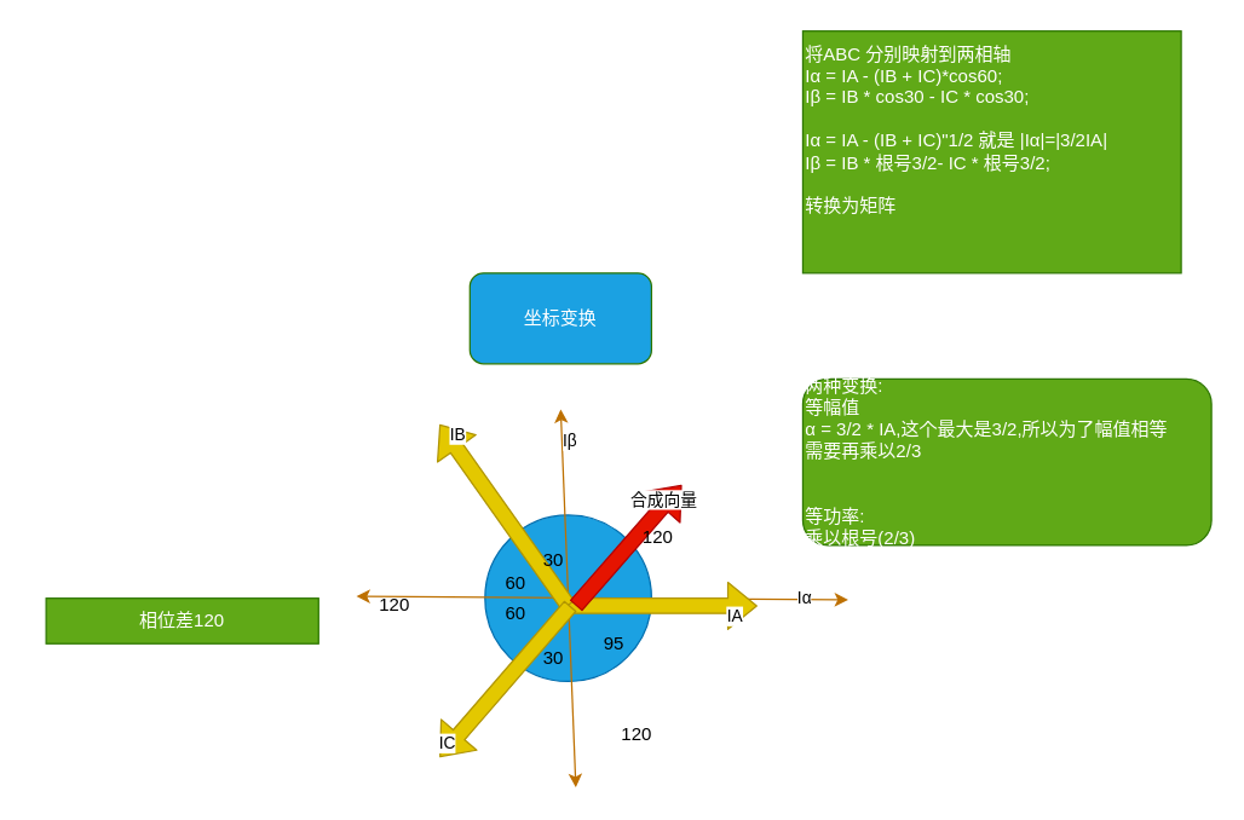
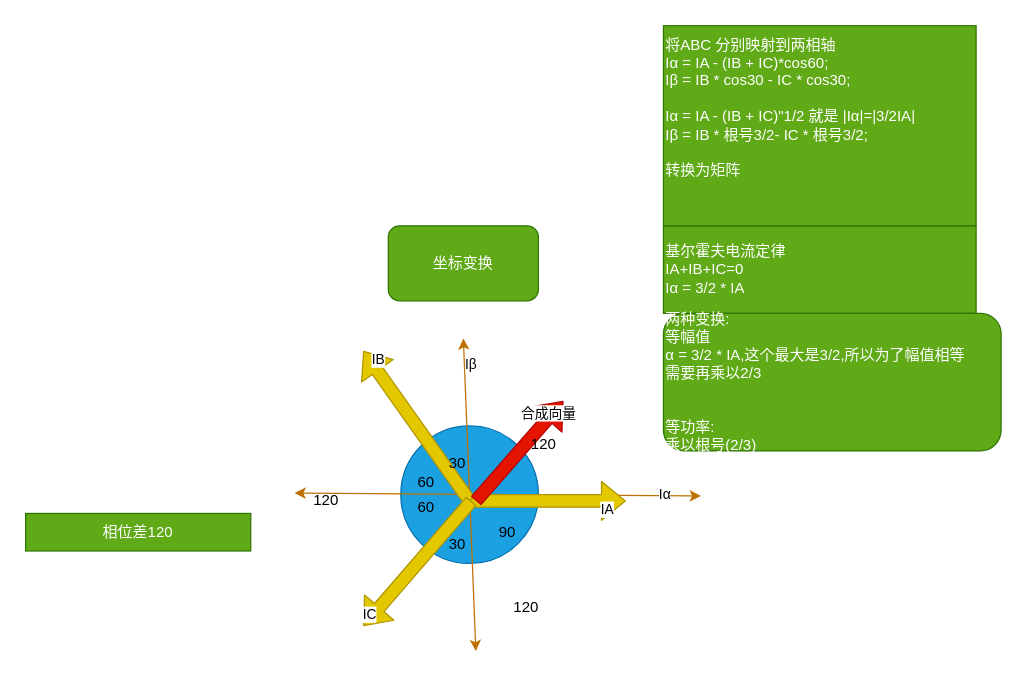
  <mxCell id="0" />
  <mxCell id="1" parent="0" />
- <mxCell id="3" value="相位差120" style="text;html=1;strokeColor=#2D7600;fillColor=#60a917;align=center;verticalAlign=middle;whiteSpace=wrap;rounded=0;fontColor=#ffffff;" parent="1" vertex="1"><mxGeometry x="30" y="395" width="180" height="30" as="geometry" /></mxCell>
+ <mxCell id="2" value="基尔霍夫电流定律&lt;br&gt;IA+IB+IC=0&lt;br&gt;Iα = 3/2 * IA" style="text;html=1;strokeColor=#2D7600;fillColor=#60a917;align=left;verticalAlign=middle;whiteSpace=wrap;rounded=0;fontColor=#ffffff;" parent="1" vertex="1"><mxGeometry x="530" y="180" width="250" height="70" as="geometry" /></mxCell>
+ <mxCell id="3" value="相位差120" style="text;html=1;strokeColor=#2D7600;fillColor=#60a917;align=center;verticalAlign=middle;whiteSpace=wrap;rounded=0;fontColor=#ffffff;" parent="1" vertex="1"><mxGeometry x="20" y="410" width="180" height="30" as="geometry" /></mxCell>
  <mxCell id="4" value="&lt;div style=&quot;&quot;&gt;将ABC 分别映射到两相轴&lt;/div&gt;&lt;div style=&quot;&quot;&gt;&lt;span style=&quot;background-color: initial;&quot;&gt;Iα = IA - (IB + IC)*cos60;&lt;/span&gt;&lt;br&gt;&lt;/div&gt;&lt;div style=&quot;&quot;&gt;&lt;span style=&quot;&quot;&gt;Iβ = IB * cos30 - IC * cos30;&lt;/span&gt;&lt;/div&gt;&lt;div style=&quot;&quot;&gt;&lt;span style=&quot;&quot;&gt;&lt;br&gt;&lt;/span&gt;&lt;/div&gt;&lt;div style=&quot;&quot;&gt;&lt;div&gt;&lt;span style=&quot;background-color: initial;&quot;&gt;Iα = IA - (IB + IC)&quot;1/2 就是 |Iα|=|3/2IA|&lt;/span&gt;&lt;br&gt;&lt;/div&gt;&lt;div&gt;&lt;span style=&quot;&quot;&gt;Iβ = IB * 根号3/2- IC * 根号3/2;&lt;/span&gt;&lt;/div&gt;&lt;/div&gt;&lt;div style=&quot;&quot;&gt;&lt;br&gt;&lt;/div&gt;&lt;div style=&quot;&quot;&gt;&lt;span style=&quot;&quot;&gt;转换为矩阵&lt;/span&gt;&lt;/div&gt;&lt;div style=&quot;&quot;&gt;&lt;span style=&quot;&quot;&gt;&lt;br&gt;&lt;/span&gt;&lt;/div&gt;&lt;div style=&quot;&quot;&gt;&lt;br&gt;&lt;/div&gt;" style="text;html=1;strokeColor=#2D7600;fillColor=#60a917;align=left;verticalAlign=middle;whiteSpace=wrap;rounded=0;fontColor=#ffffff;" parent="1" vertex="1"><mxGeometry x="530" y="20" width="250" height="160" as="geometry" /></mxCell>
  <mxCell id="5" value="" style="ellipse;whiteSpace=wrap;html=1;aspect=fixed;fillColor=#1ba1e2;fontColor=#ffffff;strokeColor=#006EAF;" parent="1" vertex="1"><mxGeometry x="320" y="340" width="110" height="110" as="geometry" /></mxCell>
  <mxCell id="6" value="" style="endArrow=classic;startArrow=classic;html=1;fillColor=#f0a30a;strokeColor=#BD7000;" parent="1" edge="1"><mxGeometry width="50" height="50" relative="1" as="geometry"><mxPoint x="235" y="393.69" as="sourcePoint" /><mxPoint x="560" y="396" as="targetPoint" /></mxGeometry></mxCell>
  <mxCell id="7" value="Iα" style="edgeLabel;html=1;align=center;verticalAlign=middle;resizable=0;points=[];" parent="6" vertex="1" connectable="0"><mxGeometry x="0.96" y="3" relative="1" as="geometry"><mxPoint x="-24" y="2" as="offset" /></mxGeometry></mxCell>
  <mxCell id="8" value="" style="endArrow=classic;startArrow=classic;html=1;fillColor=#f0a30a;strokeColor=#BD7000;" parent="1" edge="1"><mxGeometry width="50" height="50" relative="1" as="geometry"><mxPoint x="370" y="270" as="sourcePoint" /><mxPoint x="380" y="520" as="targetPoint" /></mxGeometry></mxCell>
  <mxCell id="9" value="Iβ" style="edgeLabel;html=1;align=center;verticalAlign=middle;resizable=0;points=[];" parent="8" vertex="1" connectable="0"><mxGeometry x="-0.964" y="-2" relative="1" as="geometry"><mxPoint x="7" y="15" as="offset" /></mxGeometry></mxCell>
  <mxCell id="10" value="" style="shape=flexArrow;endArrow=classic;html=1;fillColor=#e3c800;strokeColor=#B09500;" parent="1" edge="1"><mxGeometry width="50" height="50" relative="1" as="geometry"><mxPoint x="370" y="400" as="sourcePoint" /><mxPoint x="500" y="400" as="targetPoint" /></mxGeometry></mxCell>
  <mxCell id="11" value="IA" style="edgeLabel;html=1;align=center;verticalAlign=middle;resizable=0;points=[];" parent="10" vertex="1" connectable="0"><mxGeometry x="0.757" y="-6" relative="1" as="geometry"><mxPoint as="offset" /></mxGeometry></mxCell>
  <mxCell id="12" value="" style="shape=flexArrow;endArrow=classic;html=1;fillColor=#e3c800;strokeColor=#B09500;" parent="1" edge="1"><mxGeometry width="50" height="50" relative="1" as="geometry"><mxPoint x="375" y="400" as="sourcePoint" /><mxPoint x="290" y="280" as="targetPoint" /></mxGeometry></mxCell>
  <mxCell id="13" value="IB" style="edgeLabel;html=1;align=center;verticalAlign=middle;resizable=0;points=[];" parent="12" vertex="1" connectable="0"><mxGeometry x="0.835" y="-6" relative="1" as="geometry"><mxPoint as="offset" /></mxGeometry></mxCell>
  <mxCell id="14" value="" style="shape=flexArrow;endArrow=classic;html=1;fillColor=#e3c800;strokeColor=#B09500;" parent="1" edge="1"><mxGeometry width="50" height="50" relative="1" as="geometry"><mxPoint x="376.5" y="400" as="sourcePoint" /><mxPoint x="290" y="500" as="targetPoint" /></mxGeometry></mxCell>
  <mxCell id="15" value="IC" style="edgeLabel;html=1;align=center;verticalAlign=middle;resizable=0;points=[];" parent="14" vertex="1" connectable="0"><mxGeometry x="0.845" y="-3" relative="1" as="geometry"><mxPoint as="offset" /></mxGeometry></mxCell>
  <mxCell id="16" value="" style="shape=flexArrow;endArrow=classic;html=1;fillColor=#e51400;strokeColor=#B20000;" parent="1" edge="1"><mxGeometry width="50" height="50" relative="1" as="geometry"><mxPoint x="380" y="400" as="sourcePoint" /><mxPoint x="450" y="320" as="targetPoint" /></mxGeometry></mxCell>
  <mxCell id="17" value="合成向量" style="edgeLabel;html=1;align=center;verticalAlign=middle;resizable=0;points=[];" parent="16" vertex="1" connectable="0"><mxGeometry x="0.719" y="3" relative="1" as="geometry"><mxPoint as="offset" /></mxGeometry></mxCell>
  <mxCell id="18" value="30" style="text;html=1;align=center;verticalAlign=middle;resizable=0;points=[];autosize=1;strokeColor=none;fillColor=none;" parent="1" vertex="1"><mxGeometry x="345" y="355" width="40" height="30" as="geometry" /></mxCell>
- <mxCell id="19" value="95" style="text;html=1;align=center;verticalAlign=middle;resizable=0;points=[];autosize=1;strokeColor=none;fillColor=none;" parent="1" vertex="1"><mxGeometry x="385" y="410" width="40" height="30" as="geometry" /></mxCell>
+ <mxCell id="19" value="90" style="text;html=1;align=center;verticalAlign=middle;resizable=0;points=[];autosize=1;strokeColor=none;fillColor=none;" parent="1" vertex="1"><mxGeometry x="385" y="410" width="40" height="30" as="geometry" /></mxCell>
  <mxCell id="20" value="60" style="text;html=1;align=center;verticalAlign=middle;resizable=0;points=[];autosize=1;strokeColor=none;fillColor=none;" parent="1" vertex="1"><mxGeometry x="320" y="370" width="40" height="30" as="geometry" /></mxCell>
  <mxCell id="21" value="30" style="text;html=1;align=center;verticalAlign=middle;resizable=0;points=[];autosize=1;strokeColor=none;fillColor=none;" parent="1" vertex="1"><mxGeometry x="345" y="420" width="40" height="30" as="geometry" /></mxCell>
  <mxCell id="22" value="60" style="text;html=1;align=center;verticalAlign=middle;resizable=0;points=[];autosize=1;strokeColor=none;fillColor=none;" parent="1" vertex="1"><mxGeometry x="320" y="390" width="40" height="30" as="geometry" /></mxCell>
  <mxCell id="23" value="120" style="text;html=1;align=center;verticalAlign=middle;resizable=0;points=[];autosize=1;strokeColor=none;fillColor=none;" parent="1" vertex="1"><mxGeometry x="400" y="470" width="40" height="30" as="geometry" /></mxCell>
  <mxCell id="24" value="120" style="text;html=1;align=center;verticalAlign=middle;resizable=0;points=[];autosize=1;strokeColor=none;fillColor=none;" parent="1" vertex="1"><mxGeometry x="240" y="385" width="40" height="30" as="geometry" /></mxCell>
  <mxCell id="25" value="120" style="text;html=1;align=center;verticalAlign=middle;resizable=0;points=[];autosize=1;strokeColor=none;fillColor=none;" parent="1" vertex="1"><mxGeometry x="414" y="340" width="40" height="30" as="geometry" /></mxCell>
- <mxCell id="26" value="坐标变换" style="rounded=1;whiteSpace=wrap;html=1;fillColor=#1ba1e2;fontColor=#ffffff;strokeColor=#2D7600;" parent="1" vertex="1"><mxGeometry x="310" y="180" width="120" height="60" as="geometry" /></mxCell>
+ <mxCell id="26" value="坐标变换" style="rounded=1;whiteSpace=wrap;html=1;fillColor=#60a917;fontColor=#ffffff;strokeColor=#2D7600;" parent="1" vertex="1"><mxGeometry x="310" y="180" width="120" height="60" as="geometry" /></mxCell>
  <mxCell id="27" value="两种变换:&lt;br&gt;等幅值&lt;br&gt;&lt;span style=&quot;&quot;&gt;α = 3/2 * IA,这个最大是3/2,所以为了幅值相等&lt;br&gt;&lt;div style=&quot;&quot;&gt;&lt;span style=&quot;background-color: initial;&quot;&gt;需要再乘以2/3&lt;/span&gt;&lt;/div&gt;&lt;/span&gt;&lt;br&gt;&lt;br&gt;等功率:&lt;br&gt;乘以根号(2/3)" style="rounded=1;whiteSpace=wrap;html=1;fillColor=#60a917;fontColor=#ffffff;strokeColor=#2D7600;align=left;" vertex="1" parent="1"><mxGeometry x="530" y="250" width="270" height="110" as="geometry" /></mxCell>
